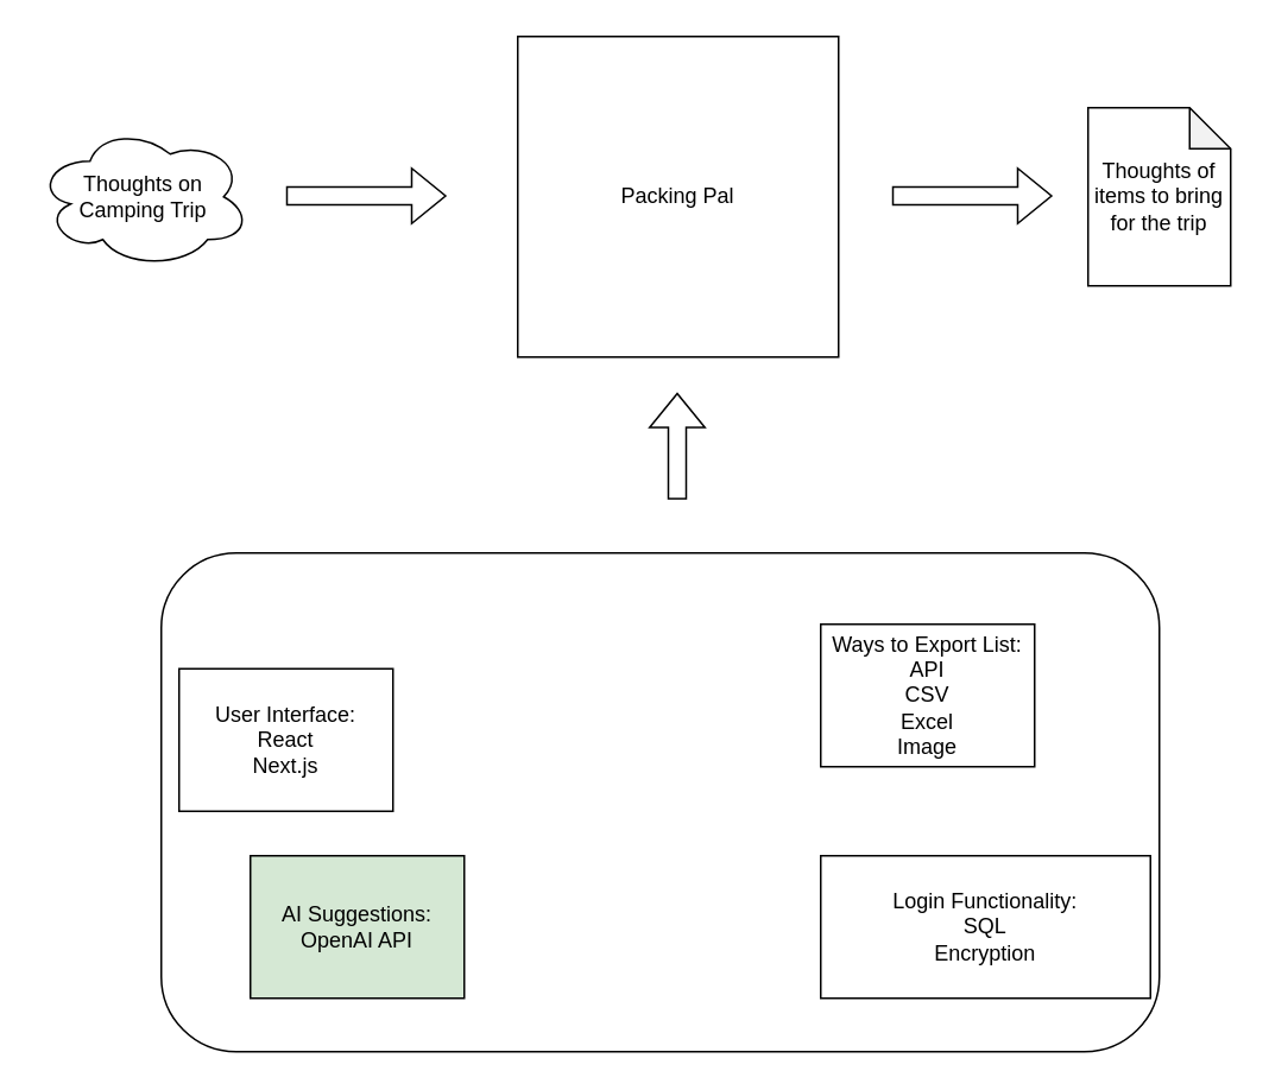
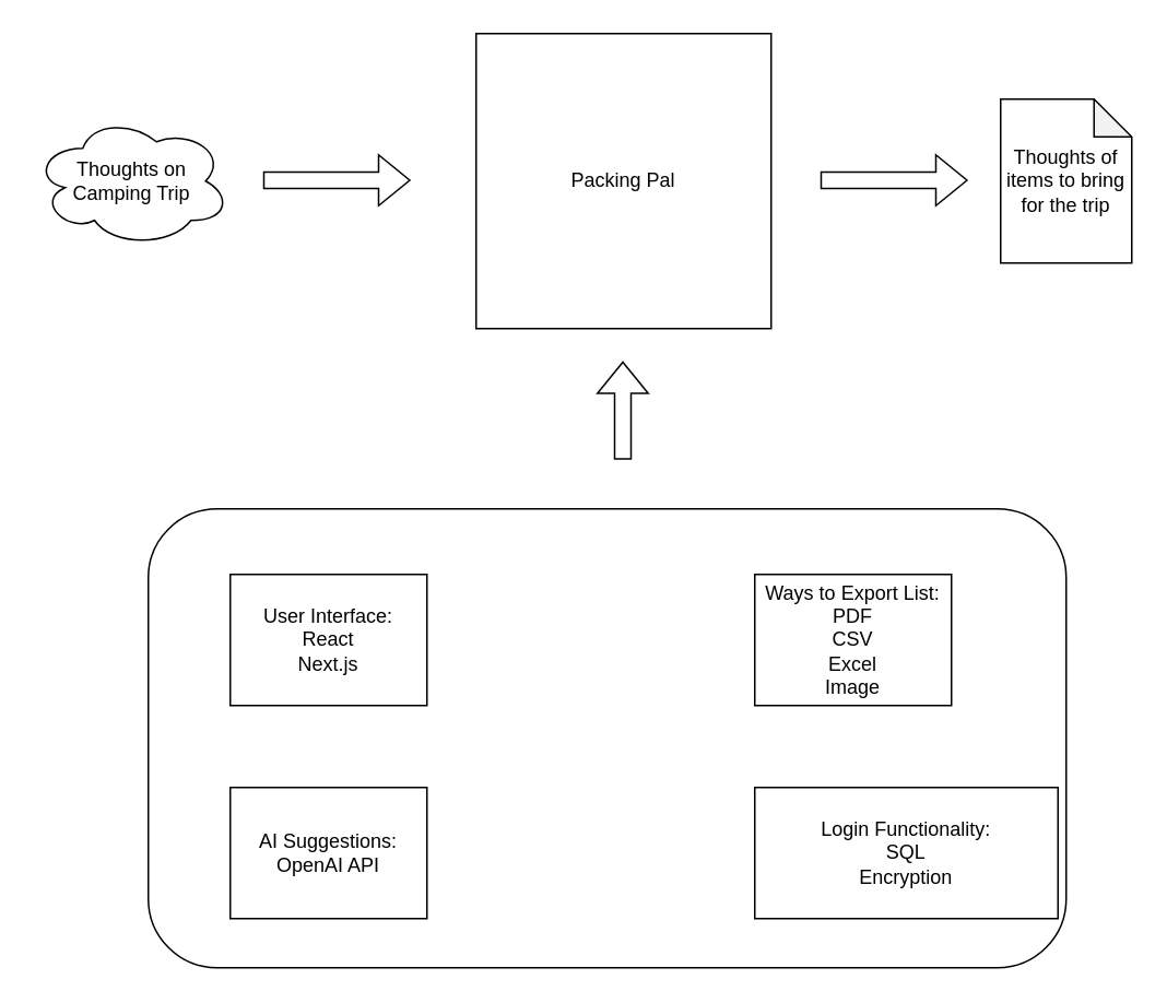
  <mxCell id="0" />
  <mxCell id="1" parent="0" />
  <mxCell id="2" value="Thoughts on Camping Trip" style="ellipse;shape=cloud;whiteSpace=wrap;html=1;" vertex="1" parent="1"><mxGeometry x="20" y="70" width="120" height="80" as="geometry" /></mxCell>
  <mxCell id="3" value="" style="shape=flexArrow;endArrow=classic;html=1;rounded=0;" edge="1" parent="1"><mxGeometry width="50" height="50" relative="1" as="geometry"><mxPoint x="160" y="109.5" as="sourcePoint" /><mxPoint x="250" y="109.5" as="targetPoint" /></mxGeometry></mxCell>
  <mxCell id="4" value="" style="shape=flexArrow;endArrow=classic;html=1;rounded=0;" edge="1" parent="1"><mxGeometry width="50" height="50" relative="1" as="geometry"><mxPoint x="500" y="109.5" as="sourcePoint" /><mxPoint x="590" y="109.5" as="targetPoint" /></mxGeometry></mxCell>
  <mxCell id="5" value="Packing Pal" style="whiteSpace=wrap;html=1;aspect=fixed;" vertex="1" parent="1"><mxGeometry x="290" y="20" width="180" height="180" as="geometry" /></mxCell>
  <mxCell id="6" value="Thoughts of items to bring for the trip" style="shape=note;whiteSpace=wrap;html=1;backgroundOutline=1;darkOpacity=0.05;size=23;" vertex="1" parent="1"><mxGeometry x="610" y="60" width="80" height="100" as="geometry" /></mxCell>
  <mxCell id="7" value="" style="shape=flexArrow;endArrow=classic;html=1;rounded=0;" edge="1" parent="1"><mxGeometry width="50" height="50" relative="1" as="geometry"><mxPoint x="379.5" y="280" as="sourcePoint" /><mxPoint x="379.5" y="220" as="targetPoint" /></mxGeometry></mxCell>
  <mxCell id="8" value="" style="rounded=1;whiteSpace=wrap;html=1;" vertex="1" parent="1"><mxGeometry x="90" y="310" width="560" height="280" as="geometry" /></mxCell>
- <mxCell id="9" value="User Interface:&lt;div&gt;React&lt;br&gt;Next.js&lt;/div&gt;" style="rounded=0;whiteSpace=wrap;html=1;align=center;" vertex="1" parent="1"><mxGeometry x="100" y="375" width="120" height="80" as="geometry" /></mxCell>
- <mxCell id="10" value="Ways to Export List:&lt;br&gt;API&lt;br&gt;CSV&lt;br&gt;Excel&lt;br&gt;Image" style="rounded=0;whiteSpace=wrap;html=1;" vertex="1" parent="1"><mxGeometry x="460" y="350" width="120" height="80" as="geometry" /></mxCell>
- <mxCell id="11" value="AI Suggestions:&lt;br&gt;OpenAI API" style="rounded=0;whiteSpace=wrap;html=1;fillColor=#d5e8d4;" vertex="1" parent="1"><mxGeometry x="140" y="480" width="120" height="80" as="geometry" /></mxCell>
+ <mxCell id="9" value="User Interface:&lt;div&gt;React&lt;br&gt;Next.js&lt;/div&gt;" style="rounded=0;whiteSpace=wrap;html=1;align=center;" vertex="1" parent="1"><mxGeometry x="140" y="350" width="120" height="80" as="geometry" /></mxCell>
+ <mxCell id="10" value="Ways to Export List:&lt;br&gt;PDF&lt;br&gt;CSV&lt;br&gt;Excel&lt;br&gt;Image" style="rounded=0;whiteSpace=wrap;html=1;" vertex="1" parent="1"><mxGeometry x="460" y="350" width="120" height="80" as="geometry" /></mxCell>
+ <mxCell id="11" value="AI Suggestions:&lt;br&gt;OpenAI API" style="rounded=0;whiteSpace=wrap;html=1;" vertex="1" parent="1"><mxGeometry x="140" y="480" width="120" height="80" as="geometry" /></mxCell>
  <mxCell id="12" value="Login Functionality:&lt;br&gt;SQL&lt;div&gt;Encryption&lt;/div&gt;" style="rounded=0;whiteSpace=wrap;html=1;" vertex="1" parent="1"><mxGeometry x="460" y="480" width="185" height="80" as="geometry" /></mxCell>
